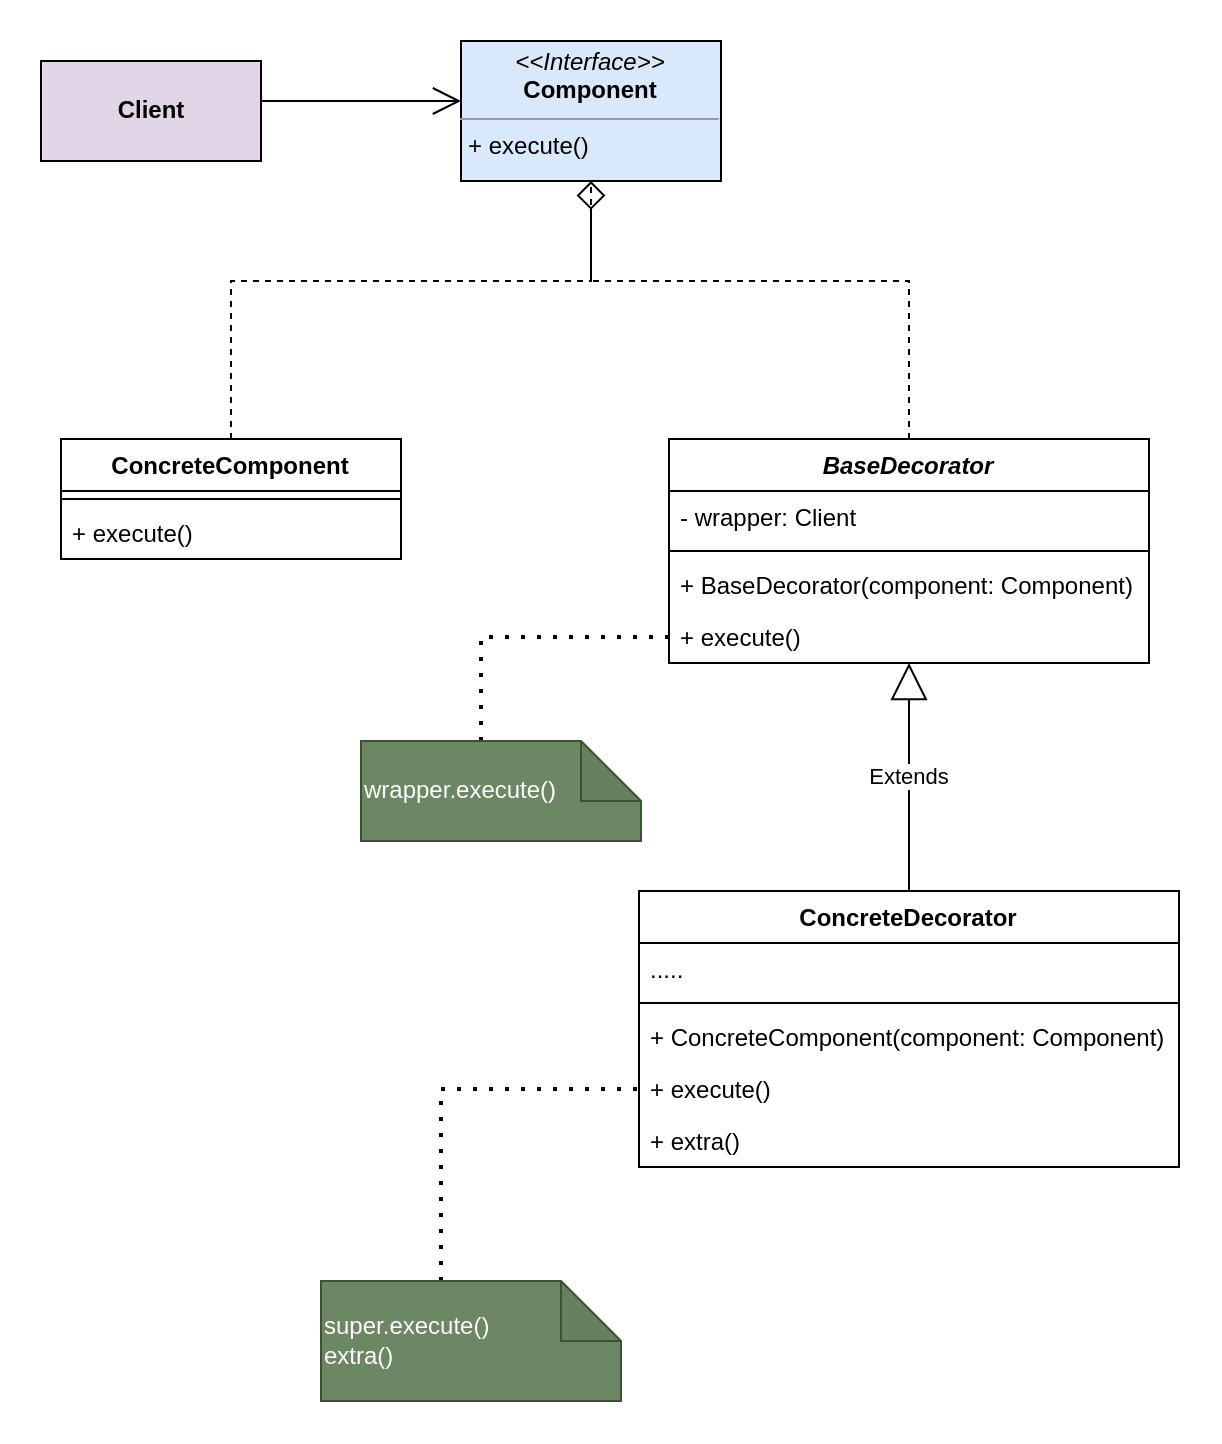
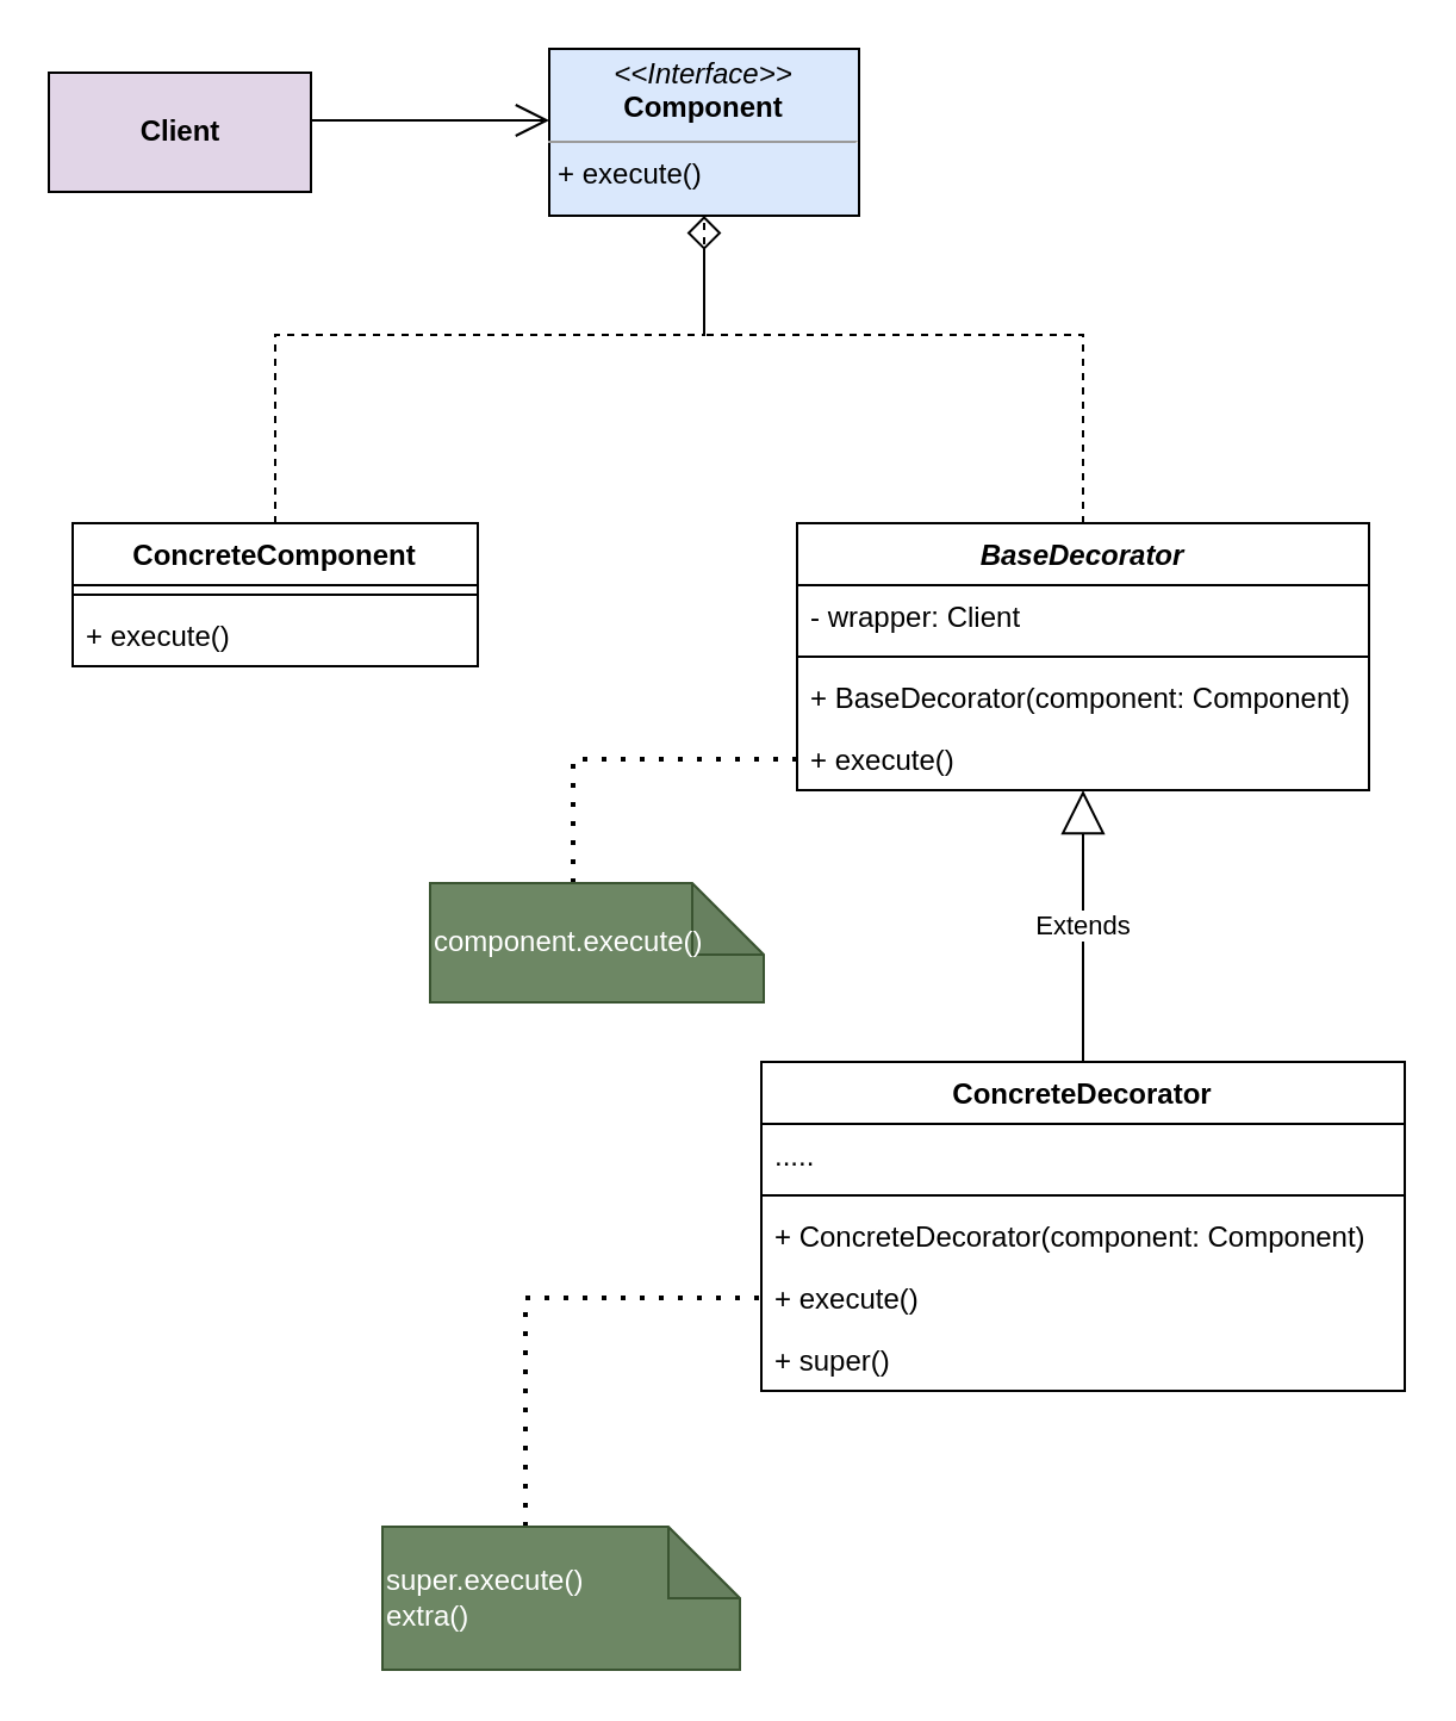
  <mxCell id="0" />
  <mxCell id="1" parent="0" />
  <mxCell id="2" value="BaseDecorator" style="swimlane;fontStyle=3;align=center;verticalAlign=top;childLayout=stackLayout;horizontal=1;startSize=26;horizontalStack=0;resizeParent=1;resizeParentMax=0;resizeLast=0;collapsible=1;marginBottom=0;" vertex="1" parent="1"><mxGeometry x="334" y="219" width="240" height="112" as="geometry" /></mxCell>
  <mxCell id="3" value="- wrapper: Client" style="text;strokeColor=none;fillColor=none;align=left;verticalAlign=top;spacingLeft=4;spacingRight=4;overflow=hidden;rotatable=0;points=[[0,0.5],[1,0.5]];portConstraint=eastwest;" vertex="1" parent="2"><mxGeometry y="26" width="240" height="26" as="geometry" /></mxCell>
  <mxCell id="4" value="" style="line;strokeWidth=1;fillColor=none;align=left;verticalAlign=middle;spacingTop=-1;spacingLeft=3;spacingRight=3;rotatable=0;labelPosition=right;points=[];portConstraint=eastwest;strokeColor=inherit;" vertex="1" parent="2"><mxGeometry y="52" width="240" height="8" as="geometry" /></mxCell>
  <mxCell id="5" value="+ BaseDecorator(component: Component)" style="text;strokeColor=none;fillColor=none;align=left;verticalAlign=top;spacingLeft=4;spacingRight=4;overflow=hidden;rotatable=0;points=[[0,0.5],[1,0.5]];portConstraint=eastwest;" vertex="1" parent="2"><mxGeometry y="60" width="240" height="26" as="geometry" /></mxCell>
  <mxCell id="6" value="+ execute()" style="text;strokeColor=none;fillColor=none;align=left;verticalAlign=top;spacingLeft=4;spacingRight=4;overflow=hidden;rotatable=0;points=[[0,0.5],[1,0.5]];portConstraint=eastwest;" vertex="1" parent="2"><mxGeometry y="86" width="240" height="26" as="geometry" /></mxCell>
  <mxCell id="7" value="ConcreteDecorator" style="swimlane;fontStyle=1;align=center;verticalAlign=top;childLayout=stackLayout;horizontal=1;startSize=26;horizontalStack=0;resizeParent=1;resizeParentMax=0;resizeLast=0;collapsible=1;marginBottom=0;" vertex="1" parent="1"><mxGeometry x="319" y="445" width="270" height="138" as="geometry" /></mxCell>
  <mxCell id="8" value="....." style="text;strokeColor=none;fillColor=none;align=left;verticalAlign=top;spacingLeft=4;spacingRight=4;overflow=hidden;rotatable=0;points=[[0,0.5],[1,0.5]];portConstraint=eastwest;" vertex="1" parent="7"><mxGeometry y="26" width="270" height="26" as="geometry" /></mxCell>
  <mxCell id="9" value="" style="line;strokeWidth=1;fillColor=none;align=left;verticalAlign=middle;spacingTop=-1;spacingLeft=3;spacingRight=3;rotatable=0;labelPosition=right;points=[];portConstraint=eastwest;strokeColor=inherit;" vertex="1" parent="7"><mxGeometry y="52" width="270" height="8" as="geometry" /></mxCell>
- <mxCell id="10" value="+ ConcreteComponent(component: Component)" style="text;strokeColor=none;fillColor=none;align=left;verticalAlign=top;spacingLeft=4;spacingRight=4;overflow=hidden;rotatable=0;points=[[0,0.5],[1,0.5]];portConstraint=eastwest;" vertex="1" parent="7"><mxGeometry y="60" width="270" height="26" as="geometry" /></mxCell>
+ <mxCell id="10" value="+ ConcreteDecorator(component: Component)" style="text;strokeColor=none;fillColor=none;align=left;verticalAlign=top;spacingLeft=4;spacingRight=4;overflow=hidden;rotatable=0;points=[[0,0.5],[1,0.5]];portConstraint=eastwest;" vertex="1" parent="7"><mxGeometry y="60" width="270" height="26" as="geometry" /></mxCell>
  <mxCell id="11" value="+ execute()" style="text;strokeColor=none;fillColor=none;align=left;verticalAlign=top;spacingLeft=4;spacingRight=4;overflow=hidden;rotatable=0;points=[[0,0.5],[1,0.5]];portConstraint=eastwest;" vertex="1" parent="7"><mxGeometry y="86" width="270" height="26" as="geometry" /></mxCell>
- <mxCell id="12" value="+ extra()" style="text;strokeColor=none;fillColor=none;align=left;verticalAlign=top;spacingLeft=4;spacingRight=4;overflow=hidden;rotatable=0;points=[[0,0.5],[1,0.5]];portConstraint=eastwest;" vertex="1" parent="7"><mxGeometry y="112" width="270" height="26" as="geometry" /></mxCell>
+ <mxCell id="12" value="+ super()" style="text;strokeColor=none;fillColor=none;align=left;verticalAlign=top;spacingLeft=4;spacingRight=4;overflow=hidden;rotatable=0;points=[[0,0.5],[1,0.5]];portConstraint=eastwest;" vertex="1" parent="7"><mxGeometry y="112" width="270" height="26" as="geometry" /></mxCell>
  <mxCell id="13" value="ConcreteComponent" style="swimlane;fontStyle=1;align=center;verticalAlign=top;childLayout=stackLayout;horizontal=1;startSize=26;horizontalStack=0;resizeParent=1;resizeParentMax=0;resizeLast=0;collapsible=1;marginBottom=0;" vertex="1" parent="1"><mxGeometry x="30" y="219" width="170" height="60" as="geometry" /></mxCell>
  <mxCell id="14" value="" style="line;strokeWidth=1;fillColor=none;align=left;verticalAlign=middle;spacingTop=-1;spacingLeft=3;spacingRight=3;rotatable=0;labelPosition=right;points=[];portConstraint=eastwest;strokeColor=inherit;" vertex="1" parent="13"><mxGeometry y="26" width="170" height="8" as="geometry" /></mxCell>
  <mxCell id="15" value="+ execute()" style="text;strokeColor=none;fillColor=none;align=left;verticalAlign=top;spacingLeft=4;spacingRight=4;overflow=hidden;rotatable=0;points=[[0,0.5],[1,0.5]];portConstraint=eastwest;" vertex="1" parent="13"><mxGeometry y="34" width="170" height="26" as="geometry" /></mxCell>
  <mxCell id="16" value="&lt;p style=&quot;margin:0px;margin-top:4px;text-align:center;&quot;&gt;&lt;i&gt;&amp;lt;&amp;lt;Interface&amp;gt;&amp;gt;&lt;/i&gt;&lt;br&gt;&lt;b&gt;Component&lt;/b&gt;&lt;/p&gt;&lt;hr size=&quot;1&quot;&gt;&lt;p style=&quot;margin:0px;margin-left:4px;&quot;&gt;&lt;span style=&quot;background-color: initial;&quot;&gt;+ execute()&lt;/span&gt;&lt;/p&gt;" style="verticalAlign=top;align=left;overflow=fill;fontSize=12;fontFamily=Helvetica;html=1;fillColor=#dae8fc;" vertex="1" parent="1"><mxGeometry x="230" y="20" width="130" height="70" as="geometry" /></mxCell>
  <mxCell id="17" value="" style="endArrow=diamond;dashed=1;endFill=0;endSize=12;html=1;rounded=0;exitX=0.5;exitY=0;exitDx=0;exitDy=0;entryX=0.5;entryY=1;entryDx=0;entryDy=0;" edge="1" parent="1" source="13" target="16"><mxGeometry width="160" relative="1" as="geometry"><mxPoint x="160" y="150" as="sourcePoint" /><mxPoint x="320" y="150" as="targetPoint" /><Array as="points"><mxPoint x="115" y="140" /><mxPoint x="295" y="140" /></Array></mxGeometry></mxCell>
  <mxCell id="18" value="" style="endArrow=none;dashed=1;endFill=0;endSize=12;html=1;rounded=0;exitX=0.5;exitY=0;exitDx=0;exitDy=0;entryX=0.5;entryY=1;entryDx=0;entryDy=0;" edge="1" parent="1" source="2" target="16"><mxGeometry width="160" relative="1" as="geometry"><mxPoint x="380" y="140" as="sourcePoint" /><mxPoint x="540" y="140" as="targetPoint" /><Array as="points"><mxPoint x="454" y="140" /><mxPoint x="295" y="140" /></Array></mxGeometry></mxCell>
  <mxCell id="19" value="Extends" style="endArrow=block;endSize=16;endFill=0;html=1;rounded=0;exitX=0.5;exitY=0;exitDx=0;exitDy=0;" edge="1" parent="1" source="7" target="6"><mxGeometry width="160" relative="1" as="geometry"><mxPoint x="440" y="390" as="sourcePoint" /><mxPoint x="600" y="390" as="targetPoint" /></mxGeometry></mxCell>
  <mxCell id="20" value="" style="endArrow=none;dashed=1;html=1;dashPattern=1 3;strokeWidth=2;rounded=0;entryX=0;entryY=0.5;entryDx=0;entryDy=0;" edge="1" parent="1" target="11"><mxGeometry width="50" height="50" relative="1" as="geometry"><mxPoint x="220" y="640" as="sourcePoint" /><mxPoint x="270" y="550" as="targetPoint" /><Array as="points"><mxPoint x="220" y="544" /></Array></mxGeometry></mxCell>
  <mxCell id="21" value="super.execute()&lt;br&gt;extra()" style="shape=note;whiteSpace=wrap;html=1;backgroundOutline=1;darkOpacity=0.05;align=left;fillColor=#6d8764;fontColor=#ffffff;strokeColor=#3A5431;" vertex="1" parent="1"><mxGeometry x="160" y="640" width="150" height="60" as="geometry" /></mxCell>
  <mxCell id="22" value="" style="endArrow=none;dashed=1;html=1;dashPattern=1 3;strokeWidth=2;rounded=0;entryX=0;entryY=0.5;entryDx=0;entryDy=0;" edge="1" parent="1" target="6"><mxGeometry width="50" height="50" relative="1" as="geometry"><mxPoint x="240" y="370" as="sourcePoint" /><mxPoint x="290" y="320" as="targetPoint" /><Array as="points"><mxPoint x="240" y="318" /></Array></mxGeometry></mxCell>
- <mxCell id="23" value="wrapper.execute()" style="shape=note;whiteSpace=wrap;html=1;backgroundOutline=1;darkOpacity=0.05;align=left;fillColor=#6d8764;fontColor=#ffffff;strokeColor=#3A5431;" vertex="1" parent="1"><mxGeometry x="180" y="370" width="140" height="50" as="geometry" /></mxCell>
+ <mxCell id="23" value="component.execute()" style="shape=note;whiteSpace=wrap;html=1;backgroundOutline=1;darkOpacity=0.05;align=left;fillColor=#6d8764;fontColor=#ffffff;strokeColor=#3A5431;" vertex="1" parent="1"><mxGeometry x="180" y="370" width="140" height="50" as="geometry" /></mxCell>
  <mxCell id="24" value="Client" style="html=1;fontStyle=1;fillColor=#e1d5e7;" vertex="1" parent="1"><mxGeometry x="20" y="30" width="110" height="50" as="geometry" /></mxCell>
  <mxCell id="25" value="" style="endArrow=open;endFill=1;endSize=12;html=1;rounded=0;" edge="1" parent="1"><mxGeometry width="160" relative="1" as="geometry"><mxPoint x="130" y="50" as="sourcePoint" /><mxPoint x="230" y="50" as="targetPoint" /></mxGeometry></mxCell>
